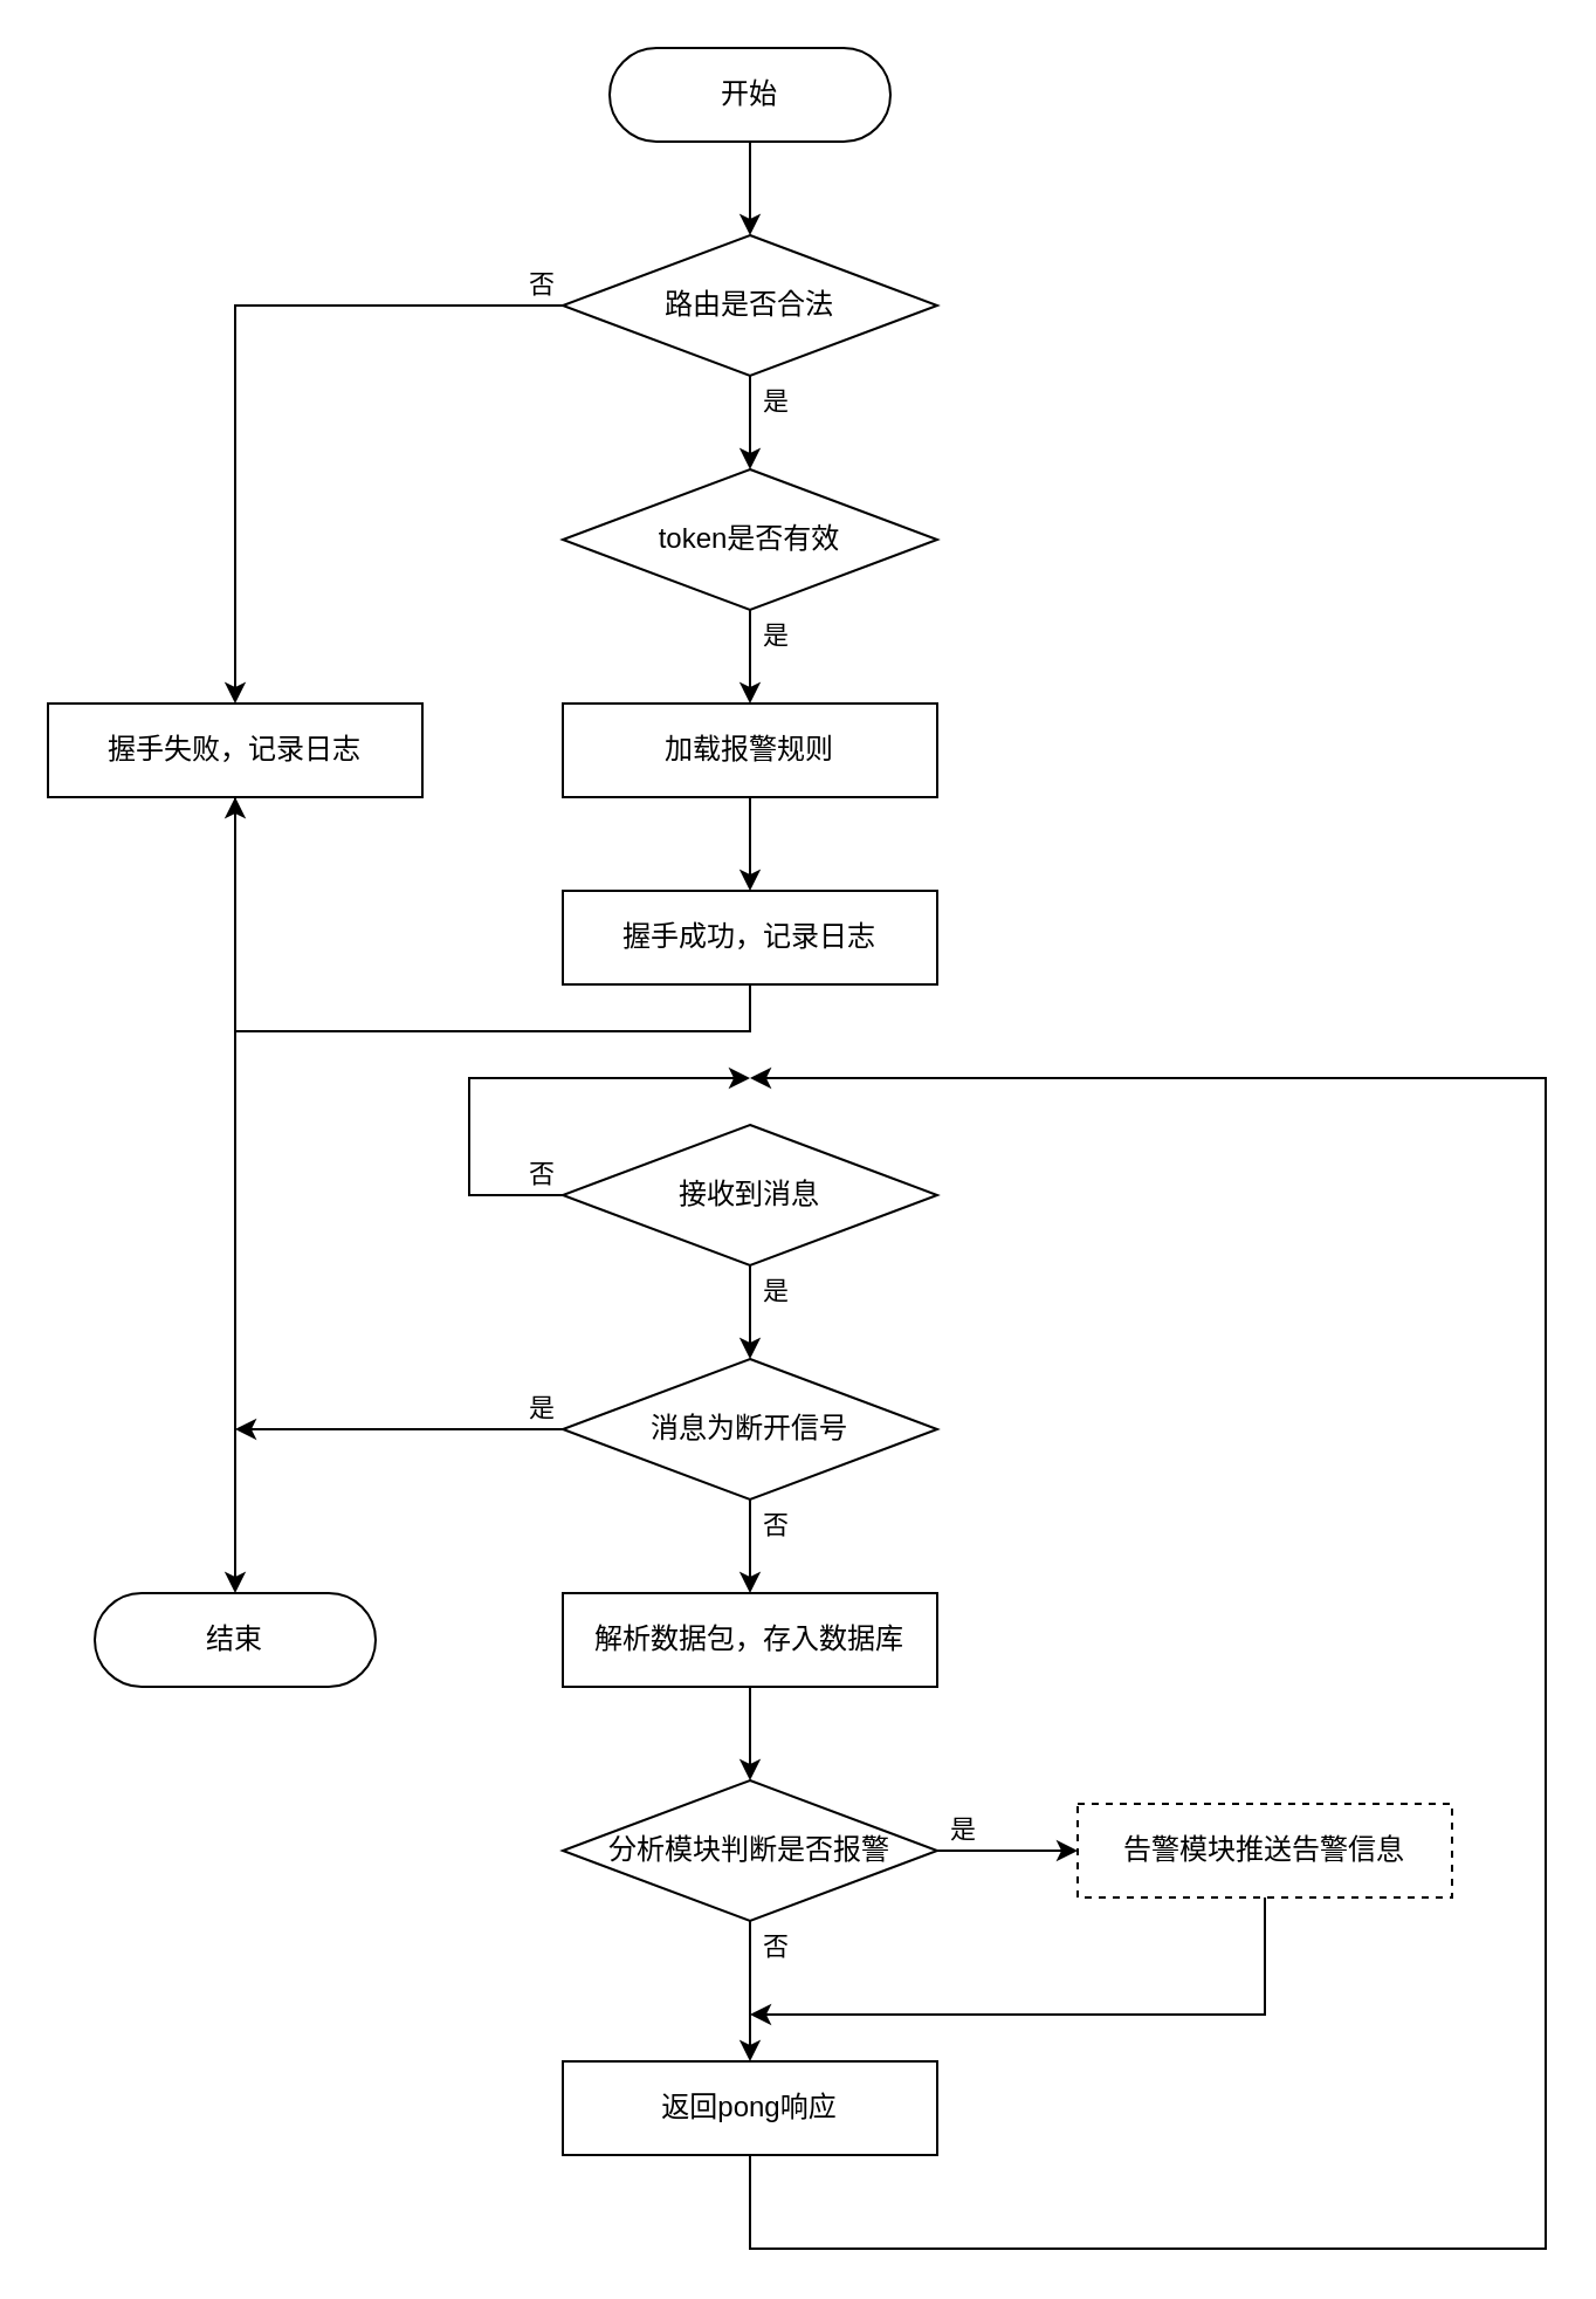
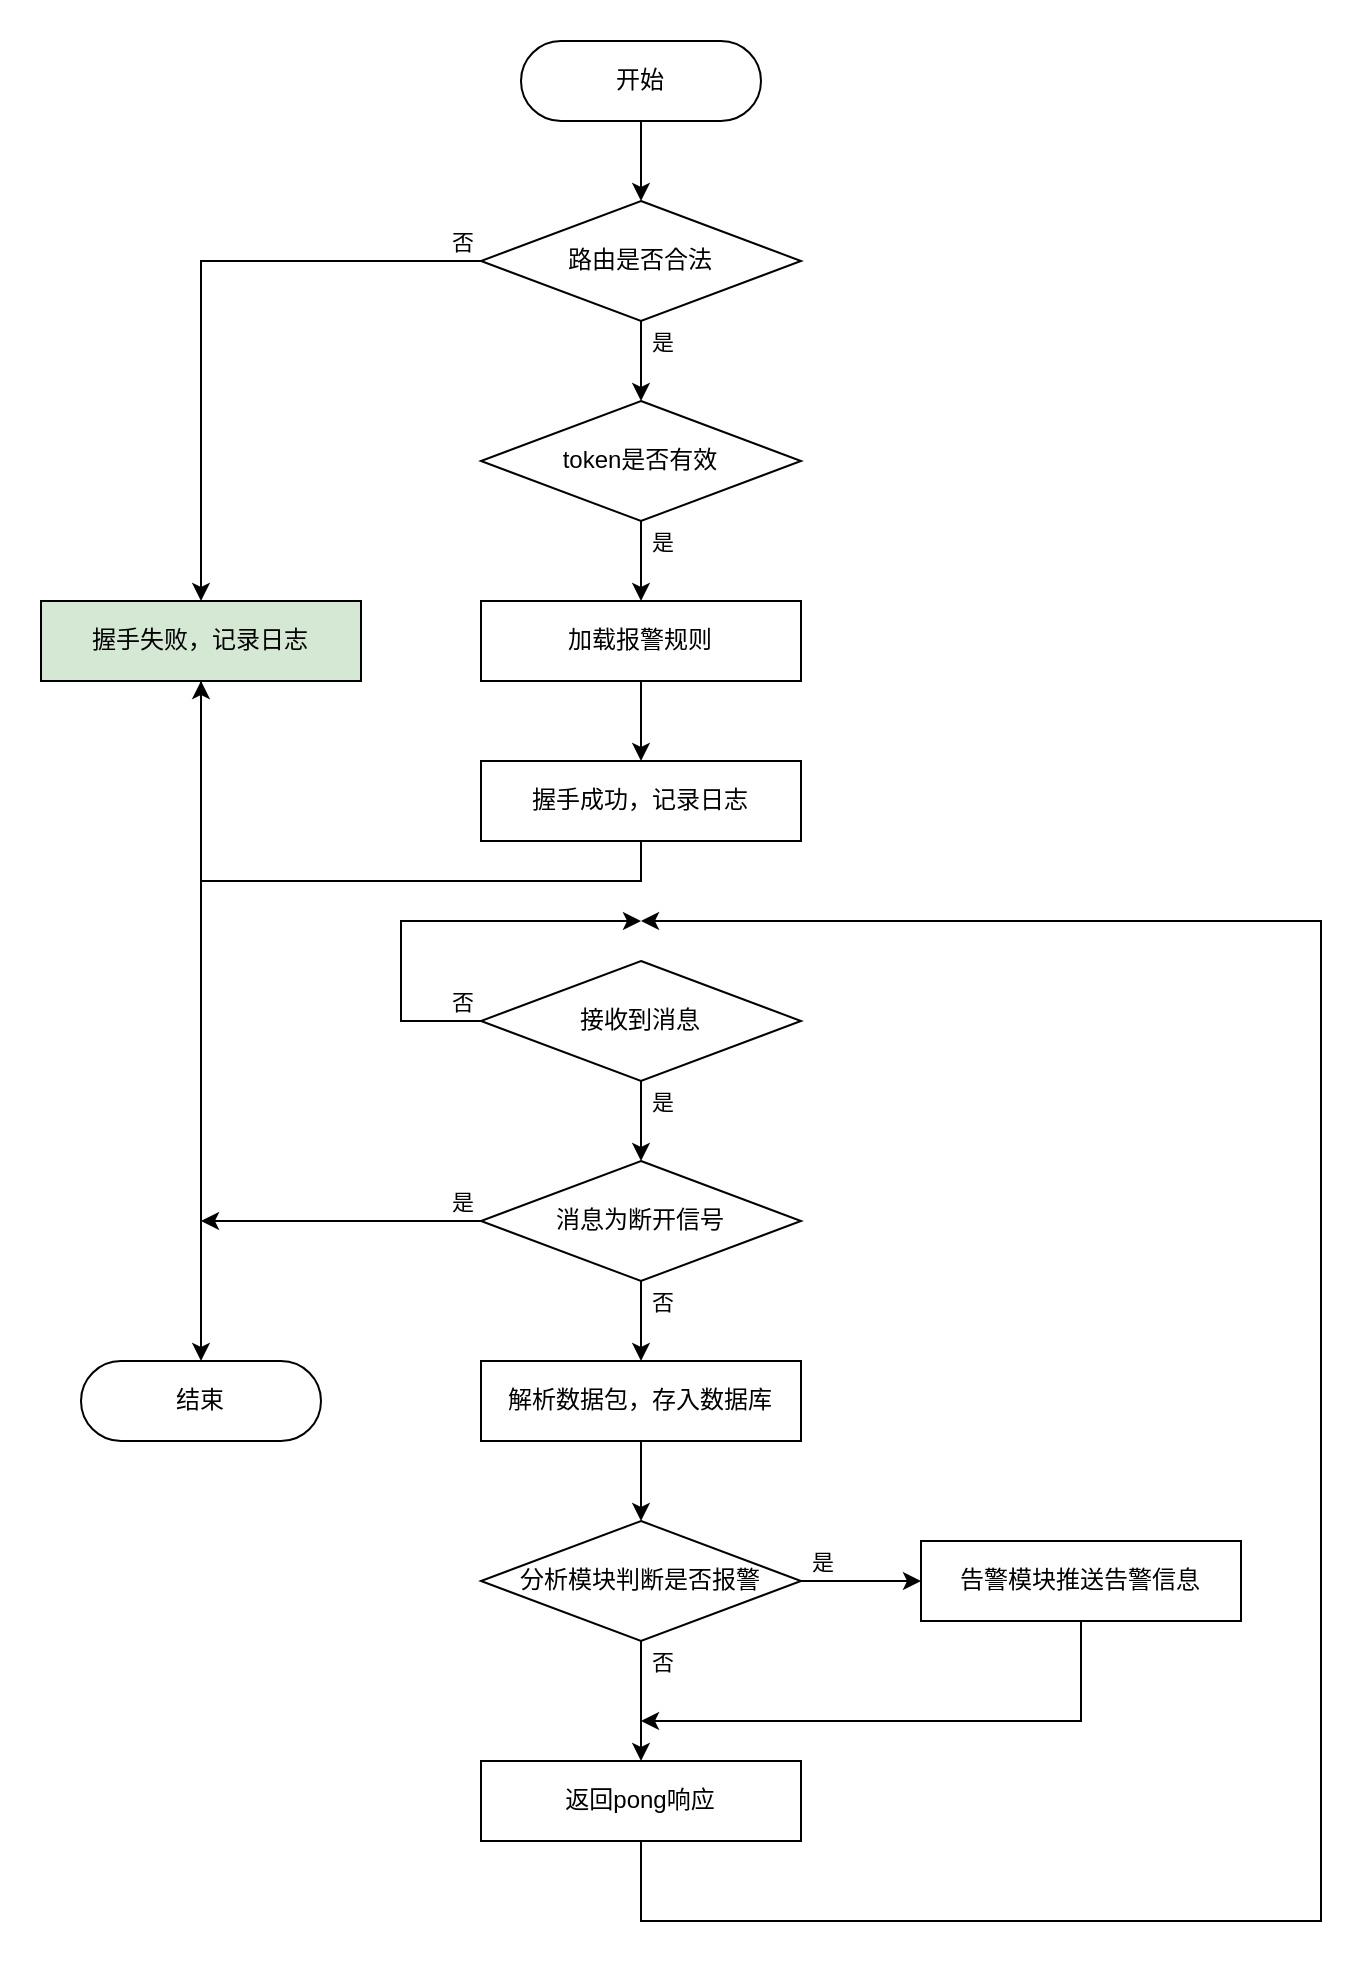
  <mxCell id="0" />
  <mxCell id="1" parent="0" />
  <mxCell id="2" style="edgeStyle=orthogonalEdgeStyle;rounded=0;orthogonalLoop=1;jettySize=auto;html=1;exitX=0.5;exitY=1;exitDx=0;exitDy=0;entryX=0.5;entryY=0;entryDx=0;entryDy=0;" edge="1" parent="1" source="3" target="9"><mxGeometry relative="1" as="geometry" /></mxCell>
  <mxCell id="3" value="开始" style="rounded=1;whiteSpace=wrap;html=1;arcSize=50;" vertex="1" parent="1"><mxGeometry x="260" y="20" width="120" height="40" as="geometry" /></mxCell>
  <mxCell id="4" value="结束" style="rounded=1;whiteSpace=wrap;html=1;arcSize=50;" vertex="1" parent="1"><mxGeometry x="40" y="680" width="120" height="40" as="geometry" /></mxCell>
  <mxCell id="5" style="edgeStyle=orthogonalEdgeStyle;rounded=0;orthogonalLoop=1;jettySize=auto;html=1;exitX=0.5;exitY=1;exitDx=0;exitDy=0;entryX=0.5;entryY=0;entryDx=0;entryDy=0;" edge="1" parent="1" source="9" target="12"><mxGeometry relative="1" as="geometry" /></mxCell>
  <mxCell id="6" value="是" style="edgeLabel;html=1;align=center;verticalAlign=middle;resizable=0;points=[];" vertex="1" connectable="0" parent="5"><mxGeometry x="0.277" y="1" relative="1" as="geometry"><mxPoint x="9" y="-16" as="offset" /></mxGeometry></mxCell>
  <mxCell id="7" style="edgeStyle=orthogonalEdgeStyle;rounded=0;orthogonalLoop=1;jettySize=auto;html=1;exitX=0;exitY=0.5;exitDx=0;exitDy=0;entryX=0.5;entryY=0;entryDx=0;entryDy=0;" edge="1" parent="1" source="9" target="39"><mxGeometry relative="1" as="geometry" /></mxCell>
  <mxCell id="8" value="否" style="edgeLabel;html=1;align=center;verticalAlign=middle;resizable=0;points=[];" vertex="1" connectable="0" parent="7"><mxGeometry x="-0.908" y="4" relative="1" as="geometry"><mxPoint x="4" y="-14" as="offset" /></mxGeometry></mxCell>
  <mxCell id="9" value="路由是否合法" style="rhombus;whiteSpace=wrap;html=1;" vertex="1" parent="1"><mxGeometry x="240" y="100" width="160" height="60" as="geometry" /></mxCell>
  <mxCell id="10" style="edgeStyle=orthogonalEdgeStyle;rounded=0;orthogonalLoop=1;jettySize=auto;html=1;exitX=0.5;exitY=1;exitDx=0;exitDy=0;entryX=0.5;entryY=0;entryDx=0;entryDy=0;" edge="1" parent="1" source="12" target="14"><mxGeometry relative="1" as="geometry"><mxPoint x="320" y="340" as="targetPoint" /></mxGeometry></mxCell>
  <mxCell id="11" value="是" style="edgeLabel;html=1;align=center;verticalAlign=middle;resizable=0;points=[];" vertex="1" connectable="0" parent="10"><mxGeometry x="-0.317" y="5" relative="1" as="geometry"><mxPoint x="5" y="-4" as="offset" /></mxGeometry></mxCell>
  <mxCell id="12" value="token是否有效" style="rhombus;whiteSpace=wrap;html=1;" vertex="1" parent="1"><mxGeometry x="240" y="200" width="160" height="60" as="geometry" /></mxCell>
  <mxCell id="13" style="edgeStyle=orthogonalEdgeStyle;rounded=0;orthogonalLoop=1;jettySize=auto;html=1;exitX=0.5;exitY=1;exitDx=0;exitDy=0;entryX=0.5;entryY=0;entryDx=0;entryDy=0;" edge="1" parent="1" source="14" target="16"><mxGeometry relative="1" as="geometry" /></mxCell>
  <mxCell id="14" value="加载报警规则" style="rounded=0;whiteSpace=wrap;html=1;" vertex="1" parent="1"><mxGeometry x="240" y="300" width="160" height="40" as="geometry" /></mxCell>
  <mxCell id="15" style="edgeStyle=orthogonalEdgeStyle;rounded=0;orthogonalLoop=1;jettySize=auto;html=1;exitX=0.5;exitY=1;exitDx=0;exitDy=0;" edge="1" parent="1" source="16" target="39"><mxGeometry relative="1" as="geometry" /></mxCell>
  <mxCell id="16" value="握手成功，记录日志" style="rounded=0;whiteSpace=wrap;html=1;" vertex="1" parent="1"><mxGeometry x="240" y="380" width="160" height="40" as="geometry" /></mxCell>
  <mxCell id="17" style="edgeStyle=orthogonalEdgeStyle;rounded=0;orthogonalLoop=1;jettySize=auto;html=1;exitX=0.5;exitY=1;exitDx=0;exitDy=0;entryX=0.5;entryY=0;entryDx=0;entryDy=0;" edge="1" parent="1" source="21" target="28"><mxGeometry relative="1" as="geometry"><mxPoint x="320" y="640" as="targetPoint" /></mxGeometry></mxCell>
  <mxCell id="18" value="是" style="edgeLabel;html=1;align=center;verticalAlign=middle;resizable=0;points=[];" vertex="1" connectable="0" parent="17"><mxGeometry x="-0.24" y="5" relative="1" as="geometry"><mxPoint x="5" y="-5" as="offset" /></mxGeometry></mxCell>
  <mxCell id="19" style="edgeStyle=orthogonalEdgeStyle;rounded=0;orthogonalLoop=1;jettySize=auto;html=1;exitX=0;exitY=0.5;exitDx=0;exitDy=0;" edge="1" parent="1" source="21"><mxGeometry relative="1" as="geometry"><mxPoint x="320" y="460" as="targetPoint" /><Array as="points"><mxPoint x="200" y="510" /><mxPoint x="200" y="460" /></Array></mxGeometry></mxCell>
  <mxCell id="20" value="否" style="edgeLabel;html=1;align=center;verticalAlign=middle;resizable=0;points=[];" vertex="1" connectable="0" parent="19"><mxGeometry x="-0.619" y="-7" relative="1" as="geometry"><mxPoint x="23" y="-10" as="offset" /></mxGeometry></mxCell>
  <mxCell id="21" value="接收到消息" style="rhombus;whiteSpace=wrap;html=1;" vertex="1" parent="1"><mxGeometry x="240" y="480" width="160" height="60" as="geometry" /></mxCell>
  <mxCell id="22" style="edgeStyle=orthogonalEdgeStyle;rounded=0;orthogonalLoop=1;jettySize=auto;html=1;exitX=0.5;exitY=1;exitDx=0;exitDy=0;entryX=0.5;entryY=0;entryDx=0;entryDy=0;" edge="1" parent="1" source="23" target="33"><mxGeometry relative="1" as="geometry" /></mxCell>
  <mxCell id="23" value="解析数据包，存入数据库" style="rounded=0;whiteSpace=wrap;html=1;" vertex="1" parent="1"><mxGeometry x="240" y="680" width="160" height="40" as="geometry" /></mxCell>
  <mxCell id="24" style="edgeStyle=orthogonalEdgeStyle;rounded=0;orthogonalLoop=1;jettySize=auto;html=1;exitX=0.5;exitY=1;exitDx=0;exitDy=0;entryX=0.5;entryY=0;entryDx=0;entryDy=0;" edge="1" parent="1" source="28" target="23"><mxGeometry relative="1" as="geometry"><mxPoint x="320" y="780" as="targetPoint" /></mxGeometry></mxCell>
  <mxCell id="25" value="否" style="edgeLabel;html=1;align=center;verticalAlign=middle;resizable=0;points=[];" vertex="1" connectable="0" parent="24"><mxGeometry x="0.214" y="4" relative="1" as="geometry"><mxPoint x="6" y="-14" as="offset" /></mxGeometry></mxCell>
  <mxCell id="26" style="edgeStyle=orthogonalEdgeStyle;rounded=0;orthogonalLoop=1;jettySize=auto;html=1;exitX=0;exitY=0.5;exitDx=0;exitDy=0;" edge="1" parent="1" source="28"><mxGeometry relative="1" as="geometry"><mxPoint x="100" y="610" as="targetPoint" /></mxGeometry></mxCell>
  <mxCell id="27" value="是" style="edgeLabel;html=1;align=center;verticalAlign=middle;resizable=0;points=[];" vertex="1" connectable="0" parent="26"><mxGeometry x="0.2" relative="1" as="geometry"><mxPoint x="74" y="-10" as="offset" /></mxGeometry></mxCell>
  <mxCell id="28" value="消息为断开信号" style="rhombus;whiteSpace=wrap;html=1;" vertex="1" parent="1"><mxGeometry x="240" y="580" width="160" height="60" as="geometry" /></mxCell>
  <mxCell id="29" style="edgeStyle=orthogonalEdgeStyle;rounded=0;orthogonalLoop=1;jettySize=auto;html=1;exitX=0.5;exitY=1;exitDx=0;exitDy=0;entryX=0.5;entryY=0;entryDx=0;entryDy=0;" edge="1" parent="1" source="33" target="35"><mxGeometry relative="1" as="geometry"><mxPoint x="320" y="920" as="targetPoint" /></mxGeometry></mxCell>
  <mxCell id="30" value="否" style="edgeLabel;html=1;align=center;verticalAlign=middle;resizable=0;points=[];" vertex="1" connectable="0" parent="29"><mxGeometry x="-0.26" y="5" relative="1" as="geometry"><mxPoint x="5" y="-12" as="offset" /></mxGeometry></mxCell>
  <mxCell id="31" style="edgeStyle=orthogonalEdgeStyle;rounded=0;orthogonalLoop=1;jettySize=auto;html=1;exitX=1;exitY=0.5;exitDx=0;exitDy=0;entryX=0;entryY=0.5;entryDx=0;entryDy=0;" edge="1" parent="1" source="33" target="37"><mxGeometry relative="1" as="geometry"><mxPoint x="500" y="800" as="targetPoint" /></mxGeometry></mxCell>
  <mxCell id="32" value="是" style="edgeLabel;html=1;align=center;verticalAlign=middle;resizable=0;points=[];" vertex="1" connectable="0" parent="31"><mxGeometry x="-0.309" relative="1" as="geometry"><mxPoint x="-11" y="-10" as="offset" /></mxGeometry></mxCell>
  <mxCell id="33" value="分析模块判断是否报警" style="rhombus;whiteSpace=wrap;html=1;" vertex="1" parent="1"><mxGeometry x="240" y="760" width="160" height="60" as="geometry" /></mxCell>
  <mxCell id="34" style="edgeStyle=orthogonalEdgeStyle;rounded=0;orthogonalLoop=1;jettySize=auto;html=1;exitX=0.5;exitY=1;exitDx=0;exitDy=0;" edge="1" parent="1" source="35"><mxGeometry relative="1" as="geometry"><mxPoint x="320" y="460" as="targetPoint" /><Array as="points"><mxPoint x="320" y="960" /><mxPoint x="660" y="960" /><mxPoint x="660" y="460" /></Array></mxGeometry></mxCell>
  <mxCell id="35" value="返回pong响应" style="rounded=0;whiteSpace=wrap;html=1;" vertex="1" parent="1"><mxGeometry x="240" y="880" width="160" height="40" as="geometry" /></mxCell>
  <mxCell id="36" style="edgeStyle=orthogonalEdgeStyle;rounded=0;orthogonalLoop=1;jettySize=auto;html=1;exitX=0.5;exitY=1;exitDx=0;exitDy=0;" edge="1" parent="1" source="37"><mxGeometry relative="1" as="geometry"><mxPoint x="320" y="860" as="targetPoint" /><Array as="points"><mxPoint x="540" y="860" /></Array></mxGeometry></mxCell>
- <mxCell id="37" value="告警模块推送告警信息" style="rounded=0;whiteSpace=wrap;html=1;dashed=1;" vertex="1" parent="1"><mxGeometry x="460" y="770" width="160" height="40" as="geometry" /></mxCell>
+ <mxCell id="37" value="告警模块推送告警信息" style="rounded=0;whiteSpace=wrap;html=1;" vertex="1" parent="1"><mxGeometry x="460" y="770" width="160" height="40" as="geometry" /></mxCell>
  <mxCell id="38" style="edgeStyle=orthogonalEdgeStyle;rounded=0;orthogonalLoop=1;jettySize=auto;html=1;exitX=0.5;exitY=1;exitDx=0;exitDy=0;entryX=0.5;entryY=0;entryDx=0;entryDy=0;" edge="1" parent="1" source="39" target="4"><mxGeometry relative="1" as="geometry" /></mxCell>
- <mxCell id="39" value="握手失败，记录日志" style="rounded=0;whiteSpace=wrap;html=1;" vertex="1" parent="1"><mxGeometry x="20" y="300" width="160" height="40" as="geometry" /></mxCell>
+ <mxCell id="39" value="握手失败，记录日志" style="rounded=0;whiteSpace=wrap;html=1;fillColor=#d5e8d4;" vertex="1" parent="1"><mxGeometry x="20" y="300" width="160" height="40" as="geometry" /></mxCell>
